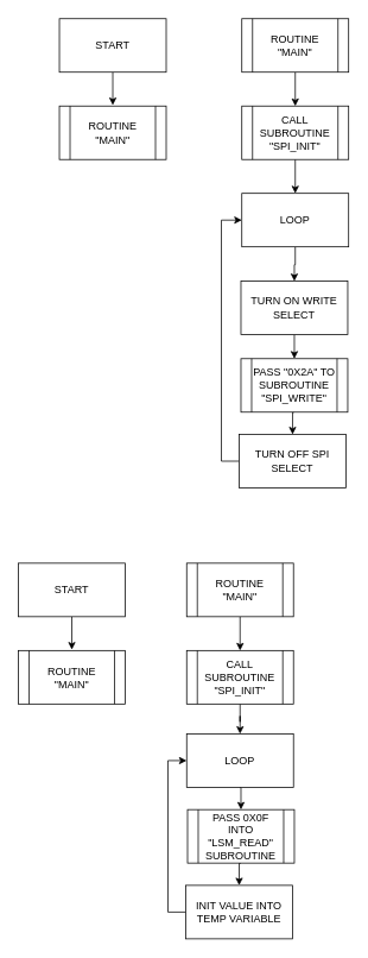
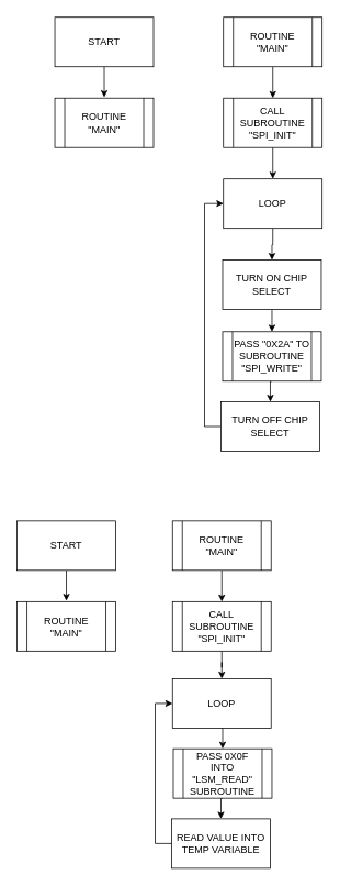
  <mxCell id="0" />
  <mxCell id="1" parent="0" />
  <mxCell id="2" style="edgeStyle=orthogonalEdgeStyle;rounded=0;orthogonalLoop=1;jettySize=auto;html=1;exitX=0.5;exitY=1;exitDx=0;exitDy=0;entryX=0.5;entryY=0;entryDx=0;entryDy=0;" parent="1" source="3" edge="1"><mxGeometry relative="1" as="geometry"><mxPoint x="126" y="117.5" as="targetPoint" /></mxGeometry></mxCell>
  <mxCell id="3" value="START" style="rounded=0;whiteSpace=wrap;html=1;" parent="1" vertex="1"><mxGeometry x="66" y="20.5" width="120" height="60" as="geometry" /></mxCell>
  <mxCell id="4" value="ROUTINE &quot;MAIN&quot;" style="shape=process;whiteSpace=wrap;html=1;backgroundOutline=1;" parent="1" vertex="1"><mxGeometry x="66" y="118.5" width="120" height="60" as="geometry" /></mxCell>
  <mxCell id="5" style="edgeStyle=orthogonalEdgeStyle;rounded=0;orthogonalLoop=1;jettySize=auto;html=1;exitX=0.5;exitY=1;exitDx=0;exitDy=0;entryX=0.5;entryY=0;entryDx=0;entryDy=0;" parent="1" source="6" edge="1"><mxGeometry relative="1" as="geometry"><mxPoint x="331" y="118.5" as="targetPoint" /></mxGeometry></mxCell>
  <mxCell id="6" value="ROUTINE &quot;MAIN&quot;" style="shape=process;whiteSpace=wrap;html=1;backgroundOutline=1;" parent="1" vertex="1"><mxGeometry x="271" y="20.5" width="120" height="60" as="geometry" /></mxCell>
  <mxCell id="7" style="edgeStyle=orthogonalEdgeStyle;rounded=0;orthogonalLoop=1;jettySize=auto;html=1;exitX=0.5;exitY=1;exitDx=0;exitDy=0;entryX=0.5;entryY=0;entryDx=0;entryDy=0;" parent="1" source="8" target="10" edge="1"><mxGeometry relative="1" as="geometry" /></mxCell>
  <mxCell id="8" value="CALL SUBROUTINE &quot;SPI_INIT&quot;" style="shape=process;whiteSpace=wrap;html=1;backgroundOutline=1;" parent="1" vertex="1"><mxGeometry x="271" y="118.5" width="120" height="60" as="geometry" /></mxCell>
  <mxCell id="9" value="" style="edgeStyle=orthogonalEdgeStyle;rounded=0;orthogonalLoop=1;jettySize=auto;html=1;" parent="1" source="10" target="14" edge="1"><mxGeometry relative="1" as="geometry" /></mxCell>
  <mxCell id="10" value="LOOP" style="rounded=0;whiteSpace=wrap;html=1;" parent="1" vertex="1"><mxGeometry x="271" y="216.5" width="120" height="60" as="geometry" /></mxCell>
  <mxCell id="11" style="edgeStyle=orthogonalEdgeStyle;rounded=0;orthogonalLoop=1;jettySize=auto;html=1;exitX=0.5;exitY=1;exitDx=0;exitDy=0;entryX=0.5;entryY=0;entryDx=0;entryDy=0;" parent="1" source="12" target="16" edge="1"><mxGeometry relative="1" as="geometry" /></mxCell>
  <mxCell id="12" value="PASS &quot;0X2A&quot; TO SUBROUTINE &quot;SPI_WRITE&quot;" style="shape=process;whiteSpace=wrap;html=1;backgroundOutline=1;" parent="1" vertex="1"><mxGeometry x="270" y="402" width="120" height="60" as="geometry" /></mxCell>
  <mxCell id="13" style="edgeStyle=orthogonalEdgeStyle;rounded=0;orthogonalLoop=1;jettySize=auto;html=1;exitX=0.5;exitY=1;exitDx=0;exitDy=0;entryX=0.5;entryY=0;entryDx=0;entryDy=0;" parent="1" source="14" target="12" edge="1"><mxGeometry relative="1" as="geometry" /></mxCell>
- <mxCell id="14" value="TURN ON WRITE SELECT" style="rounded=0;whiteSpace=wrap;html=1;" parent="1" vertex="1"><mxGeometry x="270" y="315" width="120" height="60" as="geometry" /></mxCell>
+ <mxCell id="14" value="TURN ON CHIP SELECT" style="rounded=0;whiteSpace=wrap;html=1;" parent="1" vertex="1"><mxGeometry x="270" y="315" width="120" height="60" as="geometry" /></mxCell>
  <mxCell id="15" style="edgeStyle=orthogonalEdgeStyle;rounded=0;orthogonalLoop=1;jettySize=auto;html=1;exitX=0;exitY=0.5;exitDx=0;exitDy=0;entryX=0;entryY=0.5;entryDx=0;entryDy=0;" parent="1" source="16" target="10" edge="1"><mxGeometry relative="1" as="geometry" /></mxCell>
- <mxCell id="16" value="TURN OFF SPI SELECT" style="rounded=0;whiteSpace=wrap;html=1;" parent="1" vertex="1"><mxGeometry x="268" y="487" width="120" height="60" as="geometry" /></mxCell>
+ <mxCell id="16" value="TURN OFF CHIP SELECT" style="rounded=0;whiteSpace=wrap;html=1;" parent="1" vertex="1"><mxGeometry x="268" y="487" width="120" height="60" as="geometry" /></mxCell>
  <mxCell id="17" style="edgeStyle=orthogonalEdgeStyle;rounded=0;orthogonalLoop=1;jettySize=auto;html=1;exitX=0.5;exitY=1;exitDx=0;exitDy=0;entryX=0.5;entryY=0;entryDx=0;entryDy=0;" parent="1" source="18" edge="1"><mxGeometry relative="1" as="geometry"><mxPoint x="80" y="728.5" as="targetPoint" /></mxGeometry></mxCell>
  <mxCell id="18" value="START" style="rounded=0;whiteSpace=wrap;html=1;" parent="1" vertex="1"><mxGeometry x="20" y="631.5" width="120" height="60" as="geometry" /></mxCell>
  <mxCell id="19" value="ROUTINE &quot;MAIN&quot;" style="shape=process;whiteSpace=wrap;html=1;backgroundOutline=1;" parent="1" vertex="1"><mxGeometry x="20" y="729.5" width="120" height="60" as="geometry" /></mxCell>
  <mxCell id="20" style="edgeStyle=orthogonalEdgeStyle;rounded=0;orthogonalLoop=1;jettySize=auto;html=1;exitX=0.5;exitY=1;exitDx=0;exitDy=0;entryX=0.5;entryY=0;entryDx=0;entryDy=0;" parent="1" source="21" edge="1"><mxGeometry relative="1" as="geometry"><mxPoint x="269" y="729.5" as="targetPoint" /></mxGeometry></mxCell>
  <mxCell id="21" value="ROUTINE &quot;MAIN&quot;" style="shape=process;whiteSpace=wrap;html=1;backgroundOutline=1;" parent="1" vertex="1"><mxGeometry x="209" y="631.5" width="120" height="60" as="geometry" /></mxCell>
  <mxCell id="22" value="" style="edgeStyle=orthogonalEdgeStyle;rounded=0;orthogonalLoop=1;jettySize=auto;html=1;" parent="1" source="23" target="25" edge="1"><mxGeometry relative="1" as="geometry" /></mxCell>
  <mxCell id="23" value="CALL SUBROUTINE &quot;SPI_INIT&quot;" style="shape=process;whiteSpace=wrap;html=1;backgroundOutline=1;" parent="1" vertex="1"><mxGeometry x="209" y="729.5" width="120" height="60" as="geometry" /></mxCell>
  <mxCell id="24" style="edgeStyle=orthogonalEdgeStyle;rounded=0;orthogonalLoop=1;jettySize=auto;html=1;exitX=0.5;exitY=1;exitDx=0;exitDy=0;entryX=0.5;entryY=0;entryDx=0;entryDy=0;" parent="1" source="25" target="27" edge="1"><mxGeometry relative="1" as="geometry" /></mxCell>
  <mxCell id="25" value="LOOP" style="whiteSpace=wrap;html=1;" parent="1" vertex="1"><mxGeometry x="209" y="823" width="120" height="60" as="geometry" /></mxCell>
  <mxCell id="26" style="edgeStyle=orthogonalEdgeStyle;rounded=0;orthogonalLoop=1;jettySize=auto;html=1;exitX=0.5;exitY=1;exitDx=0;exitDy=0;entryX=0.5;entryY=0;entryDx=0;entryDy=0;" parent="1" source="27" target="29" edge="1"><mxGeometry relative="1" as="geometry" /></mxCell>
  <mxCell id="27" value="PASS 0X0F INTO &quot;LSM_READ&quot; SUBROUTINE" style="shape=process;whiteSpace=wrap;html=1;backgroundOutline=1;" parent="1" vertex="1"><mxGeometry x="210" y="908" width="120" height="60" as="geometry" /></mxCell>
  <mxCell id="28" style="edgeStyle=orthogonalEdgeStyle;rounded=0;orthogonalLoop=1;jettySize=auto;html=1;exitX=0;exitY=0.5;exitDx=0;exitDy=0;entryX=0;entryY=0.5;entryDx=0;entryDy=0;" parent="1" source="29" target="25" edge="1"><mxGeometry relative="1" as="geometry" /></mxCell>
- <mxCell id="29" value="INIT VALUE INTO TEMP VARIABLE" style="rounded=0;whiteSpace=wrap;html=1;" parent="1" vertex="1"><mxGeometry x="208" y="993" width="120" height="60" as="geometry" /></mxCell>
+ <mxCell id="29" value="READ VALUE INTO TEMP VARIABLE" style="rounded=0;whiteSpace=wrap;html=1;" parent="1" vertex="1"><mxGeometry x="208" y="993" width="120" height="60" as="geometry" /></mxCell>
